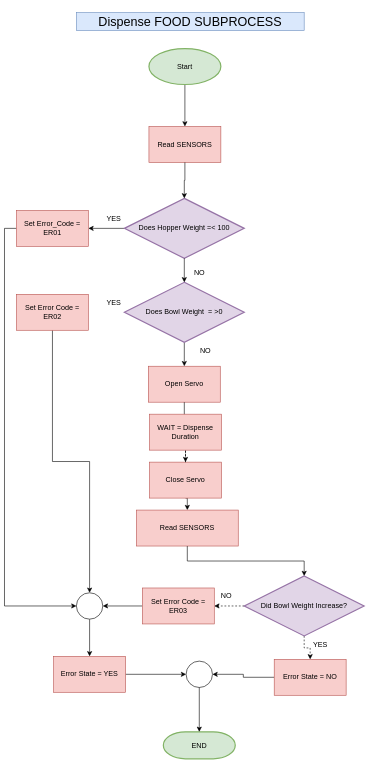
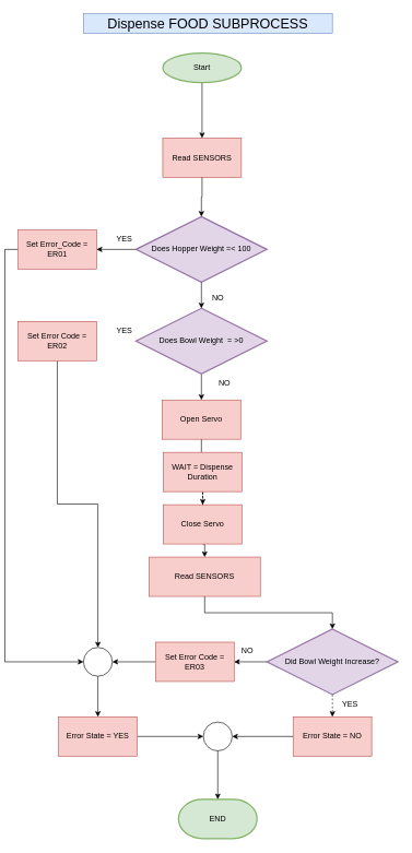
  <mxCell id="0" />
  <mxCell id="1" parent="0" />
  <mxCell id="2" value="Open Servo" style="rounded=0;whiteSpace=wrap;html=1;fillColor=#f8cecc;strokeColor=#b85450;" parent="1" vertex="1"><mxGeometry x="240" y="610" width="120" height="60" as="geometry" /></mxCell>
  <mxCell id="3" style="edgeStyle=orthogonalEdgeStyle;rounded=0;orthogonalLoop=1;jettySize=auto;html=1;exitX=0.5;exitY=1;exitDx=0;exitDy=0;exitPerimeter=0;entryX=0.5;entryY=0;entryDx=0;entryDy=0;" parent="1" source="4" target="37" edge="1"><mxGeometry relative="1" as="geometry" /></mxCell>
- <mxCell id="4" value="Start" style="rounded=1;whiteSpace=wrap;html=1;fillColor=#d5e8d4;strokeColor=#82b366;strokeWidth=2;shape=mxgraph.flowchart.start_1;" parent="1" vertex="1"><mxGeometry x="241" y="80" width="120" height="60" as="geometry" /></mxCell>
+ <mxCell id="4" value="Start" style="rounded=1;whiteSpace=wrap;html=1;fillColor=#d5e8d4;strokeColor=#82b366;strokeWidth=2;shape=mxgraph.flowchart.start_1;" parent="1" vertex="1"><mxGeometry x="241" y="80" width="120" height="45" as="geometry" /></mxCell>
  <mxCell id="5" style="edgeStyle=orthogonalEdgeStyle;rounded=0;orthogonalLoop=1;jettySize=auto;html=1;exitX=0.5;exitY=1;exitDx=0;exitDy=0;entryX=0.5;entryY=0;entryDx=0;entryDy=0;" parent="1" source="6" target="41" edge="1"><mxGeometry relative="1" as="geometry" /></mxCell>
  <mxCell id="6" value="Close Servo" style="rounded=0;whiteSpace=wrap;html=1;fillColor=#f8cecc;strokeColor=#b85450;" parent="1" vertex="1"><mxGeometry x="242" y="770" width="120" height="60" as="geometry" /></mxCell>
  <mxCell id="7" style="edgeStyle=orthogonalEdgeStyle;rounded=0;orthogonalLoop=1;jettySize=auto;html=1;exitX=0.5;exitY=1;exitDx=0;exitDy=0;exitPerimeter=0;entryX=0.5;entryY=0;entryDx=0;entryDy=0;dashed=1;" parent="1" source="9" target="30" edge="1"><mxGeometry relative="1" as="geometry" /></mxCell>
- <mxCell id="8" style="edgeStyle=orthogonalEdgeStyle;rounded=0;orthogonalLoop=1;jettySize=auto;html=1;exitX=0;exitY=0.5;exitDx=0;exitDy=0;exitPerimeter=0;dashed=1;" parent="1" source="9" target="36" edge="1"><mxGeometry relative="1" as="geometry" /></mxCell>
+ <mxCell id="8" style="edgeStyle=orthogonalEdgeStyle;rounded=0;orthogonalLoop=1;jettySize=auto;html=1;exitX=0;exitY=0.5;exitDx=0;exitDy=0;exitPerimeter=0;" parent="1" source="9" target="36" edge="1"><mxGeometry relative="1" as="geometry" /></mxCell>
  <mxCell id="9" value="Did Bowl Weight Increase?" style="strokeWidth=2;html=1;shape=mxgraph.flowchart.decision;whiteSpace=wrap;fillColor=#e1d5e7;strokeColor=#9673a6;" parent="1" vertex="1"><mxGeometry x="400" y="960" width="200" height="100" as="geometry" /></mxCell>
  <mxCell id="10" style="edgeStyle=orthogonalEdgeStyle;rounded=0;orthogonalLoop=1;jettySize=auto;html=1;exitX=1;exitY=0.5;exitDx=0;exitDy=0;entryX=0;entryY=0.5;entryDx=0;entryDy=0;" parent="1" source="11" target="15" edge="1"><mxGeometry relative="1" as="geometry" /></mxCell>
  <mxCell id="11" value="Error State = YES" style="rounded=0;whiteSpace=wrap;html=1;fillColor=#f8cecc;strokeColor=#b85450;" parent="1" vertex="1"><mxGeometry x="82" y="1094" width="120" height="60" as="geometry" /></mxCell>
  <mxCell id="12" value="NO" style="text;html=1;align=center;verticalAlign=middle;resizable=0;points=[];autosize=1;strokeColor=none;fillColor=none;" parent="1" vertex="1"><mxGeometry x="350" y="978" width="40" height="30" as="geometry" /></mxCell>
- <mxCell id="13" value="END" style="rounded=1;whiteSpace=wrap;html=1;fillColor=#d5e8d4;strokeColor=#82b366;strokeWidth=2;shape=mxgraph.flowchart.terminator;" parent="1" vertex="1"><mxGeometry x="265" y="1220" width="120" height="45" as="geometry" /></mxCell>
+ <mxCell id="13" value="END" style="rounded=1;whiteSpace=wrap;html=1;fillColor=#d5e8d4;strokeColor=#82b366;strokeWidth=2;shape=mxgraph.flowchart.terminator;" parent="1" vertex="1"><mxGeometry x="265" y="1220" width="120" height="60" as="geometry" /></mxCell>
  <mxCell id="14" value="&amp;nbsp;YES" style="text;html=1;align=center;verticalAlign=middle;resizable=0;points=[];autosize=1;strokeColor=none;fillColor=none;" parent="1" vertex="1"><mxGeometry x="500" y="1060" width="50" height="30" as="geometry" /></mxCell>
  <mxCell id="15" value="" style="ellipse;whiteSpace=wrap;html=1;aspect=fixed;" parent="1" vertex="1"><mxGeometry x="303" y="1102" width="44" height="44" as="geometry" /></mxCell>
  <mxCell id="16" style="edgeStyle=orthogonalEdgeStyle;rounded=0;orthogonalLoop=1;jettySize=auto;html=1;exitX=0.5;exitY=1;exitDx=0;exitDy=0;entryX=0.5;entryY=0;entryDx=0;entryDy=0;entryPerimeter=0;" parent="1" source="15" target="13" edge="1"><mxGeometry relative="1" as="geometry" /></mxCell>
  <mxCell id="17" style="edgeStyle=orthogonalEdgeStyle;rounded=0;orthogonalLoop=1;jettySize=auto;html=1;exitX=0.5;exitY=1;exitDx=0;exitDy=0;entryX=0.5;entryY=0;entryDx=0;entryDy=0;entryPerimeter=0;" parent="1" source="2" edge="1"><mxGeometry relative="1" as="geometry"><mxPoint x="300" y="720" as="targetPoint" /></mxGeometry></mxCell>
  <mxCell id="18" style="edgeStyle=orthogonalEdgeStyle;rounded=0;orthogonalLoop=1;jettySize=auto;html=1;exitX=0.5;exitY=1;exitDx=0;exitDy=0;entryX=0.5;entryY=0;entryDx=0;entryDy=0;" parent="1" source="19" target="11" edge="1"><mxGeometry relative="1" as="geometry" /></mxCell>
  <mxCell id="19" value="" style="ellipse;whiteSpace=wrap;html=1;aspect=fixed;" parent="1" vertex="1"><mxGeometry x="120" y="988" width="44" height="44" as="geometry" /></mxCell>
  <mxCell id="20" style="edgeStyle=orthogonalEdgeStyle;rounded=0;orthogonalLoop=1;jettySize=auto;html=1;exitX=0;exitY=0.5;exitDx=0;exitDy=0;exitPerimeter=0;entryX=1;entryY=0.5;entryDx=0;entryDy=0;" parent="1" source="21" target="32" edge="1"><mxGeometry relative="1" as="geometry" /></mxCell>
  <mxCell id="21" value="Does Hopper Weight =&amp;lt; 100" style="strokeWidth=2;html=1;shape=mxgraph.flowchart.decision;whiteSpace=wrap;fillColor=#e1d5e7;strokeColor=#9673a6;" parent="1" vertex="1"><mxGeometry x="200" y="330" width="200" height="100" as="geometry" /></mxCell>
  <mxCell id="22" style="edgeStyle=orthogonalEdgeStyle;rounded=0;orthogonalLoop=1;jettySize=auto;html=1;exitX=0.5;exitY=1;exitDx=0;exitDy=0;exitPerimeter=0;entryX=0.5;entryY=0;entryDx=0;entryDy=0;" parent="1" source="23" target="2" edge="1"><mxGeometry relative="1" as="geometry" /></mxCell>
  <mxCell id="23" value="Does Bowl Weight&amp;nbsp; = &amp;gt;0" style="strokeWidth=2;html=1;shape=mxgraph.flowchart.decision;whiteSpace=wrap;fillColor=#e1d5e7;strokeColor=#9673a6;" parent="1" vertex="1"><mxGeometry x="200" y="470" width="200" height="100" as="geometry" /></mxCell>
  <mxCell id="24" style="edgeStyle=orthogonalEdgeStyle;rounded=0;orthogonalLoop=1;jettySize=auto;html=1;exitX=0.5;exitY=1;exitDx=0;exitDy=0;exitPerimeter=0;entryX=0.5;entryY=0;entryDx=0;entryDy=0;entryPerimeter=0;" parent="1" source="21" target="23" edge="1"><mxGeometry relative="1" as="geometry" /></mxCell>
  <mxCell id="25" value="NO" style="text;html=1;align=center;verticalAlign=middle;resizable=0;points=[];autosize=1;strokeColor=none;fillColor=none;" parent="1" vertex="1"><mxGeometry x="305" y="440" width="40" height="30" as="geometry" /></mxCell>
  <mxCell id="26" value="YES" style="text;html=1;align=center;verticalAlign=middle;resizable=0;points=[];autosize=1;strokeColor=none;fillColor=none;" parent="1" vertex="1"><mxGeometry x="157" y="350" width="50" height="30" as="geometry" /></mxCell>
  <mxCell id="27" value="YES" style="text;html=1;align=center;verticalAlign=middle;resizable=0;points=[];autosize=1;strokeColor=none;fillColor=none;" parent="1" vertex="1"><mxGeometry x="157" y="490" width="50" height="30" as="geometry" /></mxCell>
  <mxCell id="28" value="NO" style="text;html=1;align=center;verticalAlign=middle;resizable=0;points=[];autosize=1;strokeColor=none;fillColor=none;" parent="1" vertex="1"><mxGeometry x="315" y="570" width="40" height="30" as="geometry" /></mxCell>
  <mxCell id="29" style="edgeStyle=orthogonalEdgeStyle;rounded=0;orthogonalLoop=1;jettySize=auto;html=1;exitX=0;exitY=0.5;exitDx=0;exitDy=0;entryX=1;entryY=0.5;entryDx=0;entryDy=0;" parent="1" source="30" target="15" edge="1"><mxGeometry relative="1" as="geometry" /></mxCell>
- <mxCell id="30" value="Error State = NO" style="rounded=0;whiteSpace=wrap;html=1;fillColor=#f8cecc;strokeColor=#b85450;" parent="1" vertex="1"><mxGeometry x="450" y="1099" width="120" height="60" as="geometry" /></mxCell>
+ <mxCell id="30" value="Error State = NO" style="rounded=0;whiteSpace=wrap;html=1;fillColor=#f8cecc;strokeColor=#b85450;" parent="1" vertex="1"><mxGeometry x="440" y="1094" width="120" height="60" as="geometry" /></mxCell>
  <mxCell id="31" style="edgeStyle=orthogonalEdgeStyle;rounded=0;orthogonalLoop=1;jettySize=auto;html=1;exitX=0;exitY=0.5;exitDx=0;exitDy=0;entryX=0;entryY=0.5;entryDx=0;entryDy=0;" parent="1" source="32" target="19" edge="1"><mxGeometry relative="1" as="geometry" /></mxCell>
  <mxCell id="32" value="Set Error_Code = ER01" style="rounded=0;whiteSpace=wrap;html=1;fillColor=#f8cecc;strokeColor=#b85450;" parent="1" vertex="1"><mxGeometry x="20" y="350" width="120" height="60" as="geometry" /></mxCell>
  <mxCell id="33" style="edgeStyle=orthogonalEdgeStyle;rounded=0;orthogonalLoop=1;jettySize=auto;html=1;exitX=0.5;exitY=1;exitDx=0;exitDy=0;entryX=0.5;entryY=0;entryDx=0;entryDy=0;" parent="1" source="34" target="19" edge="1"><mxGeometry relative="1" as="geometry" /></mxCell>
  <mxCell id="34" value="&lt;div&gt;Set Error Code = ER02&lt;/div&gt;" style="rounded=0;whiteSpace=wrap;html=1;fillColor=#f8cecc;strokeColor=#b85450;" parent="1" vertex="1"><mxGeometry x="20" y="490" width="120" height="60" as="geometry" /></mxCell>
  <mxCell id="35" style="edgeStyle=orthogonalEdgeStyle;rounded=0;orthogonalLoop=1;jettySize=auto;html=1;exitX=0;exitY=0.5;exitDx=0;exitDy=0;entryX=1;entryY=0.5;entryDx=0;entryDy=0;" parent="1" source="36" target="19" edge="1"><mxGeometry relative="1" as="geometry" /></mxCell>
  <mxCell id="36" value="Set Error Code = ER03" style="rounded=0;whiteSpace=wrap;html=1;fillColor=#f8cecc;strokeColor=#b85450;" parent="1" vertex="1"><mxGeometry x="230" y="980" width="120" height="60" as="geometry" /></mxCell>
  <mxCell id="37" value="Read SENSORS" style="shape=label;whiteSpace=wrap;html=1;backgroundOutline=1;fillColor=#f8cecc;strokeColor=#b85450;rounded=0;" parent="1" vertex="1"><mxGeometry x="241" y="210" width="120" height="60" as="geometry" /></mxCell>
  <mxCell id="38" style="edgeStyle=orthogonalEdgeStyle;rounded=0;orthogonalLoop=1;jettySize=auto;html=1;exitX=0.5;exitY=1;exitDx=0;exitDy=0;entryX=0.5;entryY=0;entryDx=0;entryDy=0;entryPerimeter=0;" parent="1" source="37" target="21" edge="1"><mxGeometry relative="1" as="geometry" /></mxCell>
  <mxCell id="39" style="edgeStyle=orthogonalEdgeStyle;rounded=0;orthogonalLoop=1;jettySize=auto;html=1;exitX=0.5;exitY=1;exitDx=0;exitDy=0;dashed=1;" parent="1" source="40" target="6" edge="1"><mxGeometry relative="1" as="geometry" /></mxCell>
  <mxCell id="40" value="WAIT = Dispense Duration" style="rounded=0;whiteSpace=wrap;html=1;fillColor=#f8cecc;strokeColor=#b85450;" parent="1" vertex="1"><mxGeometry x="242" y="690" width="120" height="60" as="geometry" /></mxCell>
  <mxCell id="41" value="Read SENSORS" style="shape=label;whiteSpace=wrap;html=1;fixedSize=1;fillColor=#f8cecc;strokeColor=#b85450;rounded=0;" parent="1" vertex="1"><mxGeometry x="220" y="850" width="170" height="60" as="geometry" /></mxCell>
  <mxCell id="42" style="edgeStyle=orthogonalEdgeStyle;rounded=0;orthogonalLoop=1;jettySize=auto;html=1;exitX=0.5;exitY=1;exitDx=0;exitDy=0;entryX=0.5;entryY=0;entryDx=0;entryDy=0;entryPerimeter=0;" parent="1" source="41" target="9" edge="1"><mxGeometry relative="1" as="geometry" /></mxCell>
  <mxCell id="43" value="&lt;font style=&quot;font-size: 21px;&quot;&gt;Dispense FOOD&amp;nbsp;&lt;/font&gt;&lt;span style=&quot;font-size: 21px;&quot;&gt;SUBPROCESS&lt;/span&gt;" style="text;html=1;align=center;verticalAlign=middle;whiteSpace=wrap;rounded=0;fillColor=#dae8fc;strokeColor=#6c8ebf;" parent="1" vertex="1"><mxGeometry x="120" y="20" width="380" height="30" as="geometry" /></mxCell>
